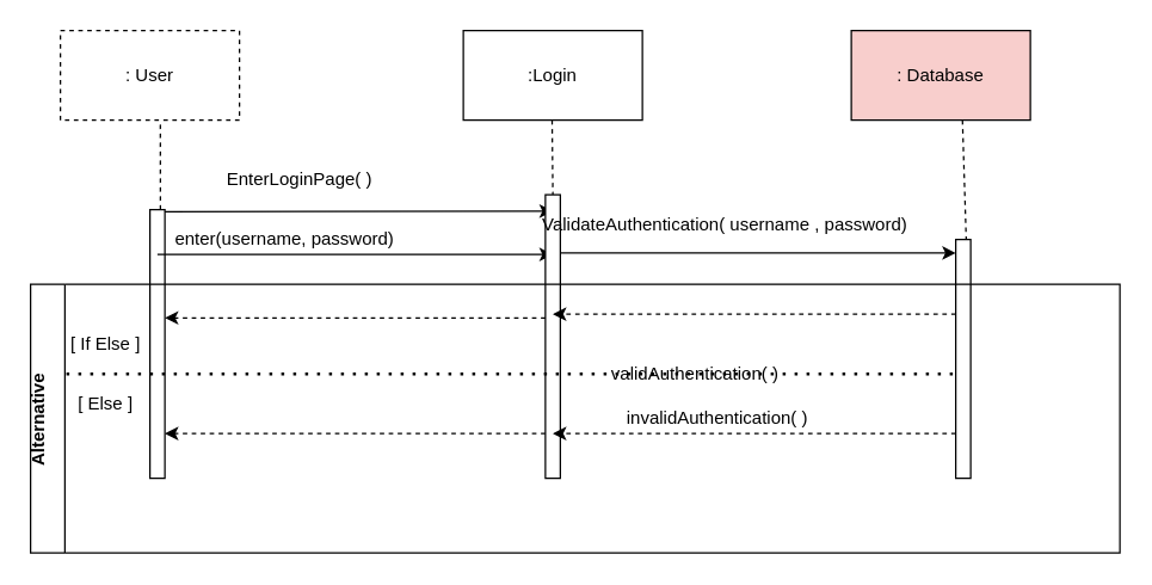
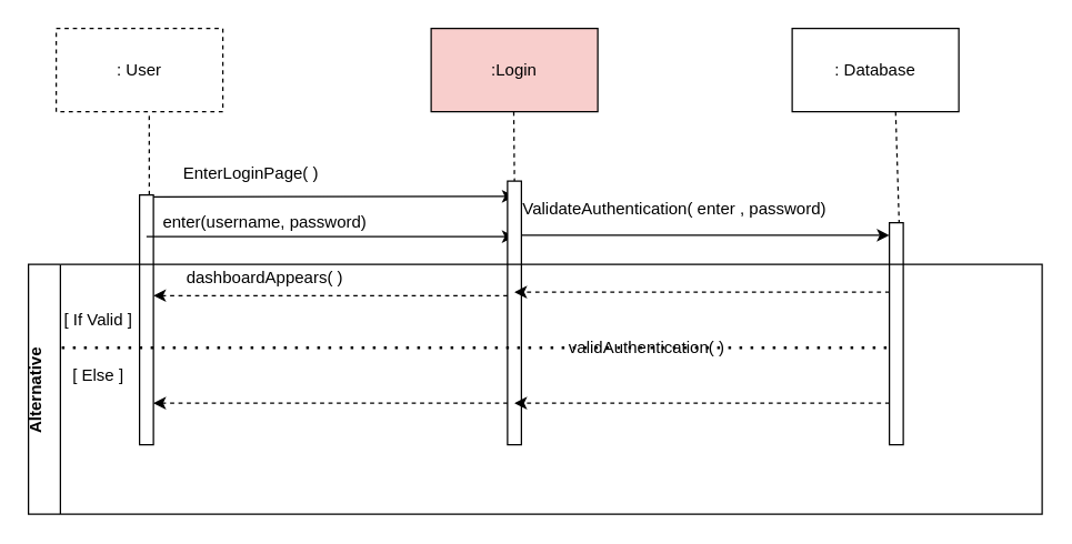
  <mxCell id="0" />
  <mxCell id="1" parent="0" />
  <mxCell id="2" value=": User" style="rounded=0;whiteSpace=wrap;html=1;dashed=1;" vertex="1" parent="1"><mxGeometry x="40" y="20" width="120" height="60" as="geometry" /></mxCell>
- <mxCell id="3" value=":Login" style="rounded=0;whiteSpace=wrap;html=1;" vertex="1" parent="1"><mxGeometry x="310" y="20" width="120" height="60" as="geometry" /></mxCell>
- <mxCell id="4" value=": Database" style="rounded=0;whiteSpace=wrap;html=1;fillColor=#f8cecc;" vertex="1" parent="1"><mxGeometry x="570" y="20" width="120" height="60" as="geometry" /></mxCell>
+ <mxCell id="3" value=":Login" style="rounded=0;whiteSpace=wrap;html=1;fillColor=#f8cecc;" vertex="1" parent="1"><mxGeometry x="310" y="20" width="120" height="60" as="geometry" /></mxCell>
+ <mxCell id="4" value=": Database" style="rounded=0;whiteSpace=wrap;html=1;" vertex="1" parent="1"><mxGeometry x="570" y="20" width="120" height="60" as="geometry" /></mxCell>
  <mxCell id="5" value="" style="endArrow=none;dashed=1;html=1;exitX=0.558;exitY=1.05;exitDx=0;exitDy=0;exitPerimeter=0;" edge="1" parent="1" source="2"><mxGeometry width="50" height="50" relative="1" as="geometry"><mxPoint x="390" y="230" as="sourcePoint" /><mxPoint x="107" y="140" as="targetPoint" /></mxGeometry></mxCell>
  <mxCell id="6" value="" style="html=1;points=[];perimeter=orthogonalPerimeter;" vertex="1" parent="1"><mxGeometry x="100" y="140" width="10" height="180" as="geometry" /></mxCell>
  <mxCell id="7" value="" style="endArrow=classic;html=1;exitX=1;exitY=0.008;exitDx=0;exitDy=0;exitPerimeter=0;" edge="1" parent="1" source="6"><mxGeometry width="50" height="50" relative="1" as="geometry"><mxPoint x="390" y="230" as="sourcePoint" /><mxPoint x="370" y="141" as="targetPoint" /></mxGeometry></mxCell>
- <mxCell id="8" value="EnterLoginPage( )" style="text;html=1;align=center;verticalAlign=middle;resizable=0;points=[];autosize=1;strokeColor=none;" vertex="1" parent="1"><mxGeometry x="145" y="110" width="110" height="20" as="geometry" /></mxCell>
+ <mxCell id="8" value="EnterLoginPage( )" style="text;html=1;align=center;verticalAlign=middle;resizable=0;points=[];autosize=1;strokeColor=none;" vertex="1" parent="1"><mxGeometry x="125" y="115" width="110" height="20" as="geometry" /></mxCell>
  <mxCell id="9" value="" style="endArrow=classic;html=1;" edge="1" parent="1"><mxGeometry width="50" height="50" relative="1" as="geometry"><mxPoint x="105" y="170" as="sourcePoint" /><mxPoint x="370" y="170" as="targetPoint" /></mxGeometry></mxCell>
  <mxCell id="10" value="enter(username, password)" style="text;html=1;align=center;verticalAlign=middle;resizable=0;points=[];autosize=1;strokeColor=none;" vertex="1" parent="1"><mxGeometry x="110" y="150" width="160" height="20" as="geometry" /></mxCell>
  <mxCell id="11" value="" style="endArrow=none;dashed=1;html=1;exitX=0.558;exitY=1.05;exitDx=0;exitDy=0;exitPerimeter=0;" edge="1" parent="1"><mxGeometry width="50" height="50" relative="1" as="geometry"><mxPoint x="369.5" y="80" as="sourcePoint" /><mxPoint x="370" y="130" as="targetPoint" /></mxGeometry></mxCell>
  <mxCell id="12" value="" style="html=1;points=[];perimeter=orthogonalPerimeter;" vertex="1" parent="1"><mxGeometry x="365" y="130" width="10" height="190" as="geometry" /></mxCell>
  <mxCell id="13" value="" style="html=1;points=[];perimeter=orthogonalPerimeter;" vertex="1" parent="1"><mxGeometry x="640" y="160" width="10" height="160" as="geometry" /></mxCell>
  <mxCell id="14" value="" style="endArrow=none;dashed=1;html=1;exitX=0.558;exitY=1.05;exitDx=0;exitDy=0;exitPerimeter=0;" edge="1" parent="1"><mxGeometry width="50" height="50" relative="1" as="geometry"><mxPoint x="644.5" y="80" as="sourcePoint" /><mxPoint x="647" y="160" as="targetPoint" /></mxGeometry></mxCell>
  <mxCell id="15" value="" style="edgeStyle=orthogonalEdgeStyle;rounded=0;orthogonalLoop=1;jettySize=auto;html=1;" edge="1" parent="1"><mxGeometry relative="1" as="geometry"><mxPoint x="375" y="169" as="sourcePoint" /><mxPoint x="640" y="169" as="targetPoint" /><Array as="points"><mxPoint x="480" y="169" /><mxPoint x="480" y="169" /></Array></mxGeometry></mxCell>
- <mxCell id="16" value="ValidateAuthentication( username , password)" style="text;html=1;align=center;verticalAlign=middle;resizable=0;points=[];autosize=1;strokeColor=none;" vertex="1" parent="1"><mxGeometry x="355" y="140" width="260" height="20" as="geometry" /></mxCell>
+ <mxCell id="16" value="ValidateAuthentication( enter , password)" style="text;html=1;align=center;verticalAlign=middle;resizable=0;points=[];autosize=1;strokeColor=none;" vertex="1" parent="1"><mxGeometry x="355" y="140" width="260" height="20" as="geometry" /></mxCell>
  <mxCell id="17" value="Alternative&#10;" style="swimlane;horizontal=0;" vertex="1" parent="1"><mxGeometry x="20" y="190" width="730" height="180" as="geometry" /></mxCell>
  <mxCell id="18" value="" style="html=1;labelBackgroundColor=#ffffff;startArrow=none;startFill=0;startSize=6;endArrow=classic;endFill=1;endSize=6;jettySize=auto;orthogonalLoop=1;strokeWidth=1;dashed=1;fontSize=14;exitX=0;exitY=0.577;exitDx=0;exitDy=0;exitPerimeter=0;" edge="1" parent="17" target="6"><mxGeometry width="60" height="60" relative="1" as="geometry"><mxPoint x="345" y="22.5" as="sourcePoint" /><mxPoint x="85" y="27" as="targetPoint" /></mxGeometry></mxCell>
  <mxCell id="19" value="" style="html=1;labelBackgroundColor=#ffffff;startArrow=none;startFill=0;startSize=6;endArrow=classic;endFill=1;endSize=6;jettySize=auto;orthogonalLoop=1;strokeWidth=1;dashed=1;fontSize=14;exitX=0;exitY=0.577;exitDx=0;exitDy=0;exitPerimeter=0;" edge="1" parent="17"><mxGeometry width="60" height="60" relative="1" as="geometry"><mxPoint x="620" y="20" as="sourcePoint" /><mxPoint x="350" y="20" as="targetPoint" /></mxGeometry></mxCell>
- <mxCell id="20" value="invalidAuthentication( )" style="text;html=1;align=center;verticalAlign=middle;resizable=0;points=[];autosize=1;strokeColor=none;" vertex="1" parent="17"><mxGeometry x="390" y="80" width="140" height="20" as="geometry" /></mxCell>
  <mxCell id="21" value="validAuthentication( )" style="text;html=1;align=center;verticalAlign=middle;resizable=0;points=[];autosize=1;strokeColor=none;" vertex="1" parent="1"><mxGeometry x="400" y="240" width="130" height="20" as="geometry" /></mxCell>
+ <mxCell id="22" value="dashboardAppears( )" style="text;html=1;align=center;verticalAlign=middle;resizable=0;points=[];autosize=1;strokeColor=none;" vertex="1" parent="1"><mxGeometry x="125" y="190" width="130" height="20" as="geometry" /></mxCell>
  <mxCell id="23" value="" style="html=1;labelBackgroundColor=#ffffff;startArrow=none;startFill=0;startSize=6;endArrow=classic;endFill=1;endSize=6;jettySize=auto;orthogonalLoop=1;strokeWidth=1;dashed=1;fontSize=14;exitX=0;exitY=0.577;exitDx=0;exitDy=0;exitPerimeter=0;" edge="1" parent="1"><mxGeometry width="60" height="60" relative="1" as="geometry"><mxPoint x="365" y="290" as="sourcePoint" /><mxPoint x="110" y="290" as="targetPoint" /></mxGeometry></mxCell>
  <mxCell id="24" value="" style="html=1;labelBackgroundColor=#ffffff;startArrow=none;startFill=0;startSize=6;endArrow=classic;endFill=1;endSize=6;jettySize=auto;orthogonalLoop=1;strokeWidth=1;dashed=1;fontSize=14;exitX=0;exitY=0.577;exitDx=0;exitDy=0;exitPerimeter=0;" edge="1" parent="1"><mxGeometry width="60" height="60" relative="1" as="geometry"><mxPoint x="640" y="290" as="sourcePoint" /><mxPoint x="370" y="290" as="targetPoint" /></mxGeometry></mxCell>
  <mxCell id="25" value="" style="endArrow=none;dashed=1;html=1;dashPattern=1 3;strokeWidth=2;" edge="1" parent="1"><mxGeometry width="50" height="50" relative="1" as="geometry"><mxPoint x="44" y="250" as="sourcePoint" /><mxPoint x="640" y="250" as="targetPoint" /><Array as="points"><mxPoint x="470" y="250" /></Array></mxGeometry></mxCell>
- <mxCell id="26" value="[ If Else ]" style="text;html=1;align=center;verticalAlign=middle;resizable=0;points=[];autosize=1;strokeColor=none;" vertex="1" parent="1"><mxGeometry x="40" y="220" width="60" height="20" as="geometry" /></mxCell>
+ <mxCell id="26" value="[ If Valid ]" style="text;html=1;align=center;verticalAlign=middle;resizable=0;points=[];autosize=1;strokeColor=none;" vertex="1" parent="1"><mxGeometry x="40" y="220" width="60" height="20" as="geometry" /></mxCell>
  <mxCell id="27" value="[ Else ]" style="text;html=1;align=center;verticalAlign=middle;resizable=0;points=[];autosize=1;strokeColor=none;" vertex="1" parent="1"><mxGeometry x="45" y="260" width="50" height="20" as="geometry" /></mxCell>
